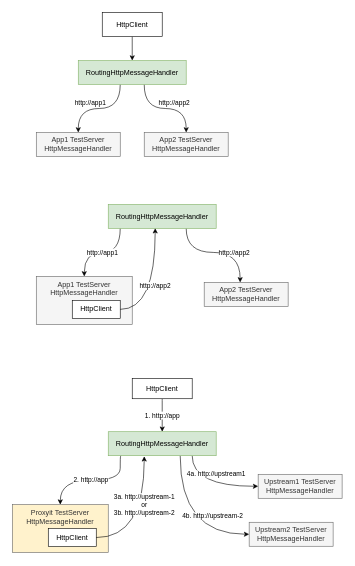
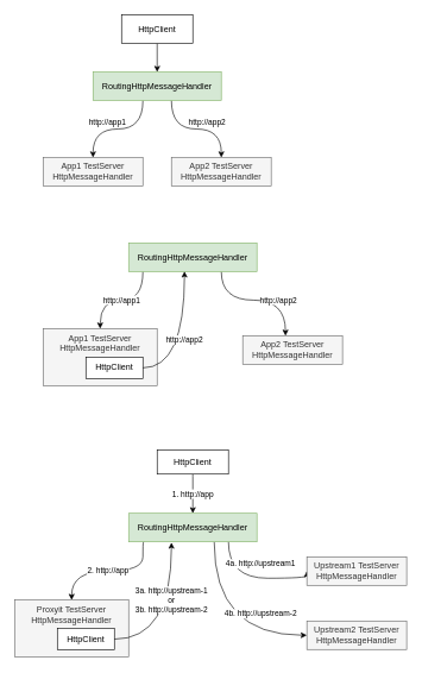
  <mxCell id="0" />
  <mxCell id="1" parent="0" />
  <mxCell id="2" style="edgeStyle=orthogonalEdgeStyle;rounded=0;orthogonalLoop=1;jettySize=auto;html=1;" edge="1" parent="1" source="3" target="6"><mxGeometry relative="1" as="geometry" /></mxCell>
  <mxCell id="3" value="HttpClient" style="rounded=0;whiteSpace=wrap;html=1;" vertex="1" parent="1"><mxGeometry x="170" y="20" width="100" height="40" as="geometry" /></mxCell>
  <mxCell id="4" value="http://app2" style="edgeStyle=orthogonalEdgeStyle;rounded=0;orthogonalLoop=1;jettySize=auto;html=1;curved=1;" edge="1" parent="1" source="6" target="8"><mxGeometry x="0.196" y="10" relative="1" as="geometry"><Array as="points"><mxPoint x="240" y="180" /><mxPoint x="310" y="180" /></Array><mxPoint as="offset" /></mxGeometry></mxCell>
  <mxCell id="5" value="http://app1" style="edgeStyle=orthogonalEdgeStyle;rounded=0;orthogonalLoop=1;jettySize=auto;html=1;entryX=0.5;entryY=0;entryDx=0;entryDy=0;curved=1;" edge="1" parent="1" source="6" target="7"><mxGeometry x="0.198" y="-10" relative="1" as="geometry"><Array as="points"><mxPoint x="200" y="180" /><mxPoint x="130" y="180" /></Array><mxPoint as="offset" /></mxGeometry></mxCell>
  <mxCell id="6" value="RoutingHttpMessageHandler" style="rounded=0;whiteSpace=wrap;html=1;fillColor=#d5e8d4;strokeColor=#82b366;" vertex="1" parent="1"><mxGeometry x="130" y="100" width="180" height="40" as="geometry" /></mxCell>
  <mxCell id="7" value="App1 TestServer&lt;br&gt;HttpMessageHandler" style="rounded=0;whiteSpace=wrap;html=1;fillColor=#f5f5f5;strokeColor=#666666;fontColor=#333333;" vertex="1" parent="1"><mxGeometry x="60" y="220" width="140" height="40" as="geometry" /></mxCell>
  <mxCell id="8" value="App2 TestServer&lt;br&gt;HttpMessageHandler" style="rounded=0;whiteSpace=wrap;html=1;fillColor=#f5f5f5;strokeColor=#666666;fontColor=#333333;" vertex="1" parent="1"><mxGeometry x="240" y="220" width="140" height="40" as="geometry" /></mxCell>
  <mxCell id="9" value="http://app2" style="edgeStyle=orthogonalEdgeStyle;rounded=0;orthogonalLoop=1;jettySize=auto;html=1;curved=1;" edge="1" parent="1" source="11" target="13"><mxGeometry x="0.33" relative="1" as="geometry"><Array as="points"><mxPoint x="310" y="420" /><mxPoint x="400" y="420" /></Array><mxPoint as="offset" /></mxGeometry></mxCell>
  <mxCell id="10" value="http://app1" style="edgeStyle=orthogonalEdgeStyle;rounded=0;orthogonalLoop=1;jettySize=auto;html=1;entryX=0.5;entryY=0;entryDx=0;entryDy=0;curved=1;" edge="1" parent="1" source="11" target="12"><mxGeometry relative="1" as="geometry"><Array as="points"><mxPoint x="200" y="420" /><mxPoint x="140" y="420" /></Array></mxGeometry></mxCell>
  <mxCell id="11" value="RoutingHttpMessageHandler" style="rounded=0;whiteSpace=wrap;html=1;fillColor=#d5e8d4;strokeColor=#82b366;" vertex="1" parent="1"><mxGeometry x="180" y="340" width="180" height="40" as="geometry" /></mxCell>
  <mxCell id="12" value="App1 TestServer&lt;br&gt;HttpMessageHandler" style="rounded=0;whiteSpace=wrap;html=1;fillColor=#f5f5f5;strokeColor=#666666;fontColor=#333333;verticalAlign=top;" vertex="1" parent="1"><mxGeometry x="60" y="460" width="160" height="80" as="geometry" /></mxCell>
  <mxCell id="13" value="App2 TestServer&lt;br&gt;HttpMessageHandler" style="rounded=0;whiteSpace=wrap;html=1;fillColor=#f5f5f5;strokeColor=#666666;fontColor=#333333;" vertex="1" parent="1"><mxGeometry x="340" y="470" width="140" height="40" as="geometry" /></mxCell>
  <mxCell id="14" value="HttpClient" style="rounded=0;whiteSpace=wrap;html=1;" vertex="1" parent="1"><mxGeometry x="120" y="500" width="80" height="30" as="geometry" /></mxCell>
  <mxCell id="15" value="http://app2" style="edgeStyle=orthogonalEdgeStyle;curved=1;rounded=0;orthogonalLoop=1;jettySize=auto;html=1;entryX=0.435;entryY=0.992;entryDx=0;entryDy=0;entryPerimeter=0;exitX=1;exitY=0.5;exitDx=0;exitDy=0;" edge="1" parent="1" source="14" target="11"><mxGeometry relative="1" as="geometry"><Array as="points"><mxPoint x="258" y="515" /></Array></mxGeometry></mxCell>
  <mxCell id="16" value="4a. http://upstream1" style="edgeStyle=orthogonalEdgeStyle;rounded=0;orthogonalLoop=1;jettySize=auto;html=1;curved=1;entryX=0;entryY=0.5;entryDx=0;entryDy=0;" edge="1" parent="1" source="19" target="21"><mxGeometry x="0.127" y="20" relative="1" as="geometry"><Array as="points"><mxPoint x="320" y="810" /></Array><mxPoint as="offset" /></mxGeometry></mxCell>
  <mxCell id="17" value="2. http://app" style="edgeStyle=orthogonalEdgeStyle;rounded=0;orthogonalLoop=1;jettySize=auto;html=1;entryX=0.5;entryY=0;entryDx=0;entryDy=0;curved=1;exitX=0.118;exitY=0.988;exitDx=0;exitDy=0;exitPerimeter=0;" edge="1" parent="1" source="19" target="20"><mxGeometry relative="1" as="geometry"><Array as="points"><mxPoint x="201" y="760" /><mxPoint x="200" y="800" /><mxPoint x="100" y="800" /></Array><mxPoint x="180.333" y="760.5" as="sourcePoint" /></mxGeometry></mxCell>
  <mxCell id="18" value="4b. http://upstream-2" style="edgeStyle=orthogonalEdgeStyle;curved=1;rounded=0;orthogonalLoop=1;jettySize=auto;html=1;entryX=0;entryY=0.5;entryDx=0;entryDy=0;" edge="1" parent="1" source="19" target="26"><mxGeometry x="0.5" y="30" relative="1" as="geometry"><Array as="points"><mxPoint x="300" y="890" /></Array><mxPoint as="offset" /></mxGeometry></mxCell>
  <mxCell id="19" value="RoutingHttpMessageHandler" style="rounded=0;whiteSpace=wrap;html=1;fillColor=#d5e8d4;strokeColor=#82b366;" vertex="1" parent="1"><mxGeometry x="180" y="719" width="180" height="40" as="geometry" /></mxCell>
- <mxCell id="20" value="Proxyit TestServer&lt;br&gt;HttpMessageHandler" style="rounded=0;whiteSpace=wrap;html=1;fillColor=#fff2cc;strokeColor=#666666;fontColor=#333333;verticalAlign=top;" vertex="1" parent="1"><mxGeometry x="20" y="840.5" width="160" height="80" as="geometry" /></mxCell>
- <mxCell id="21" value="Upstream1 TestServer&lt;br&gt;HttpMessageHandler" style="rounded=0;whiteSpace=wrap;html=1;fillColor=#f5f5f5;strokeColor=#666666;fontColor=#333333;" vertex="1" parent="1"><mxGeometry x="430" y="790" width="140" height="40" as="geometry" /></mxCell>
+ <mxCell id="20" value="Proxyit TestServer&lt;br&gt;HttpMessageHandler" style="rounded=0;whiteSpace=wrap;html=1;fillColor=#f5f5f5;strokeColor=#666666;fontColor=#333333;verticalAlign=top;" vertex="1" parent="1"><mxGeometry x="20" y="840.5" width="160" height="80" as="geometry" /></mxCell>
+ <mxCell id="21" value="Upstream1 TestServer&lt;br&gt;HttpMessageHandler" style="rounded=0;whiteSpace=wrap;html=1;fillColor=#f5f5f5;strokeColor=#666666;fontColor=#333333;" vertex="1" parent="1"><mxGeometry x="430" y="780" width="140" height="40" as="geometry" /></mxCell>
  <mxCell id="22" value="HttpClient" style="rounded=0;whiteSpace=wrap;html=1;" vertex="1" parent="1"><mxGeometry x="80" y="880.5" width="80" height="30" as="geometry" /></mxCell>
  <mxCell id="23" value="3a. http://upstream-1&lt;br&gt;or&lt;br&gt;3b. http://upstream-2" style="edgeStyle=orthogonalEdgeStyle;curved=1;rounded=0;orthogonalLoop=1;jettySize=auto;html=1;exitX=1;exitY=0.5;exitDx=0;exitDy=0;" edge="1" parent="1" source="22"><mxGeometry x="0.257" relative="1" as="geometry"><Array as="points"><mxPoint x="240" y="895" /><mxPoint x="240" y="760" /></Array><mxPoint x="240" y="760" as="targetPoint" /><mxPoint as="offset" /></mxGeometry></mxCell>
  <mxCell id="24" value="1. http://app" style="edgeStyle=orthogonalEdgeStyle;curved=1;rounded=0;orthogonalLoop=1;jettySize=auto;html=1;" edge="1" parent="1" source="25" target="19"><mxGeometry relative="1" as="geometry" /></mxCell>
  <mxCell id="25" value="HttpClient" style="rounded=0;whiteSpace=wrap;html=1;" vertex="1" parent="1"><mxGeometry x="220" y="630" width="100" height="34" as="geometry" /></mxCell>
- <mxCell id="26" value="Upstream2 TestServer&lt;br&gt;HttpMessageHandler" style="rounded=0;whiteSpace=wrap;html=1;fillColor=#f5f5f5;strokeColor=#666666;fontColor=#333333;" vertex="1" parent="1"><mxGeometry x="415" y="870" width="140" height="40" as="geometry" /></mxCell>
+ <mxCell id="26" value="Upstream2 TestServer&lt;br&gt;HttpMessageHandler" style="rounded=0;whiteSpace=wrap;html=1;fillColor=#f5f5f5;strokeColor=#666666;fontColor=#333333;" vertex="1" parent="1"><mxGeometry x="430" y="870" width="140" height="40" as="geometry" /></mxCell>
